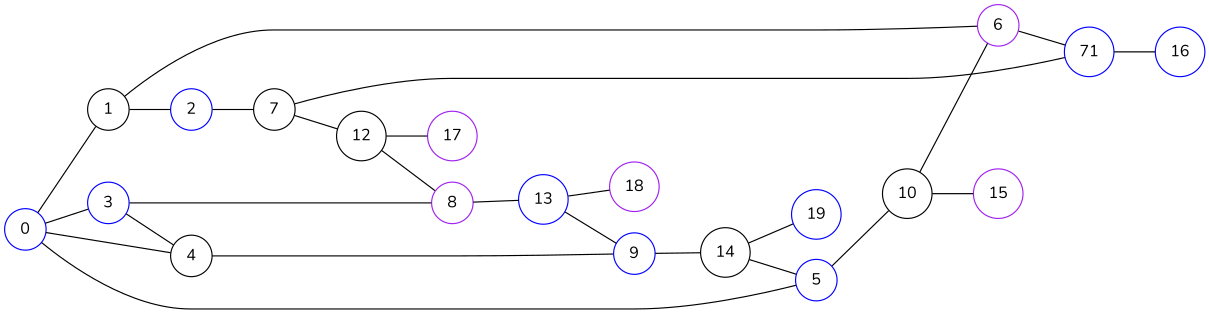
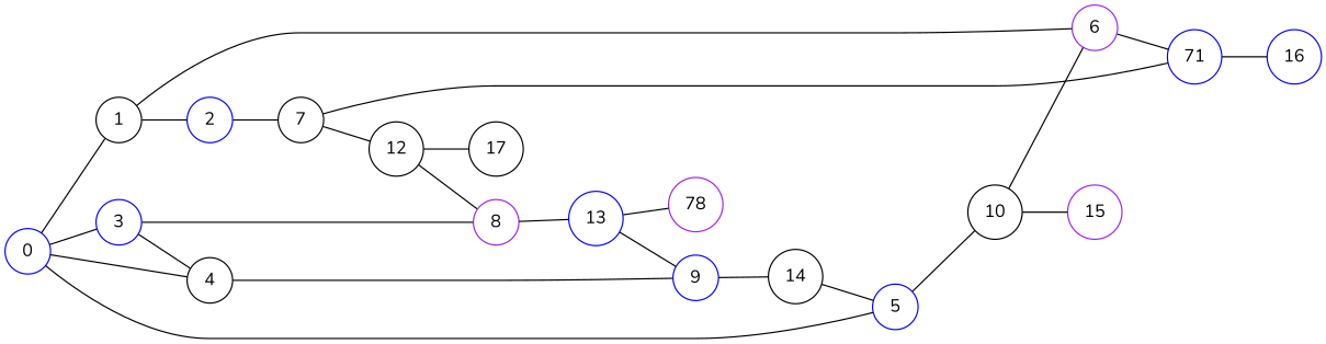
  graph {
    fontname=Nunito
    rankdir=LR
    node [color=blue fontname=Nunito shape=circle]
    edge [fontname=Nunito]
    n1 [label=0]
    n2 [color=black label=1]
    n3 [label=5]
    n4 [label=3]
    n5 [label=2]
    n6 [color=purple label=6]
    n7 [color=black label=10]
    n8 [color=black label=7]
    n9 [label=71]
    n10 [color=purple label=15]
    n11 [color=black label=4]
    n12 [color=purple label=8]
    n13 [color=black label=12]
    n14 [label=16]
    n15 [label=9]
    n16 [label=13]
-   n17 [color=purple label=17]
+   n17 [color=black label=17]
    n18 [color=black label=14]
-   n19 [color=purple label=18]
-   n20 [label=19]
+   n19 [color=purple label=78]
    n1 -- n2
    n1 -- n3
    n1 -- n4
    n2 -- n5
    n2 -- n6
    n3 -- n7
    n4 -- n11
    n4 -- n12
    n5 -- n8
    n6 -- n9
    n7 -- n6
    n7 -- n10
    n8 -- n13
    n9 -- n8
    n9 -- n14
    n11 -- n1
    n11 -- n15
    n12 -- n16
    n13 -- n12
    n13 -- n17
    n15 -- n18
    n16 -- n15
    n16 -- n19
    n18 -- n3
-   n18 -- n20
  }
